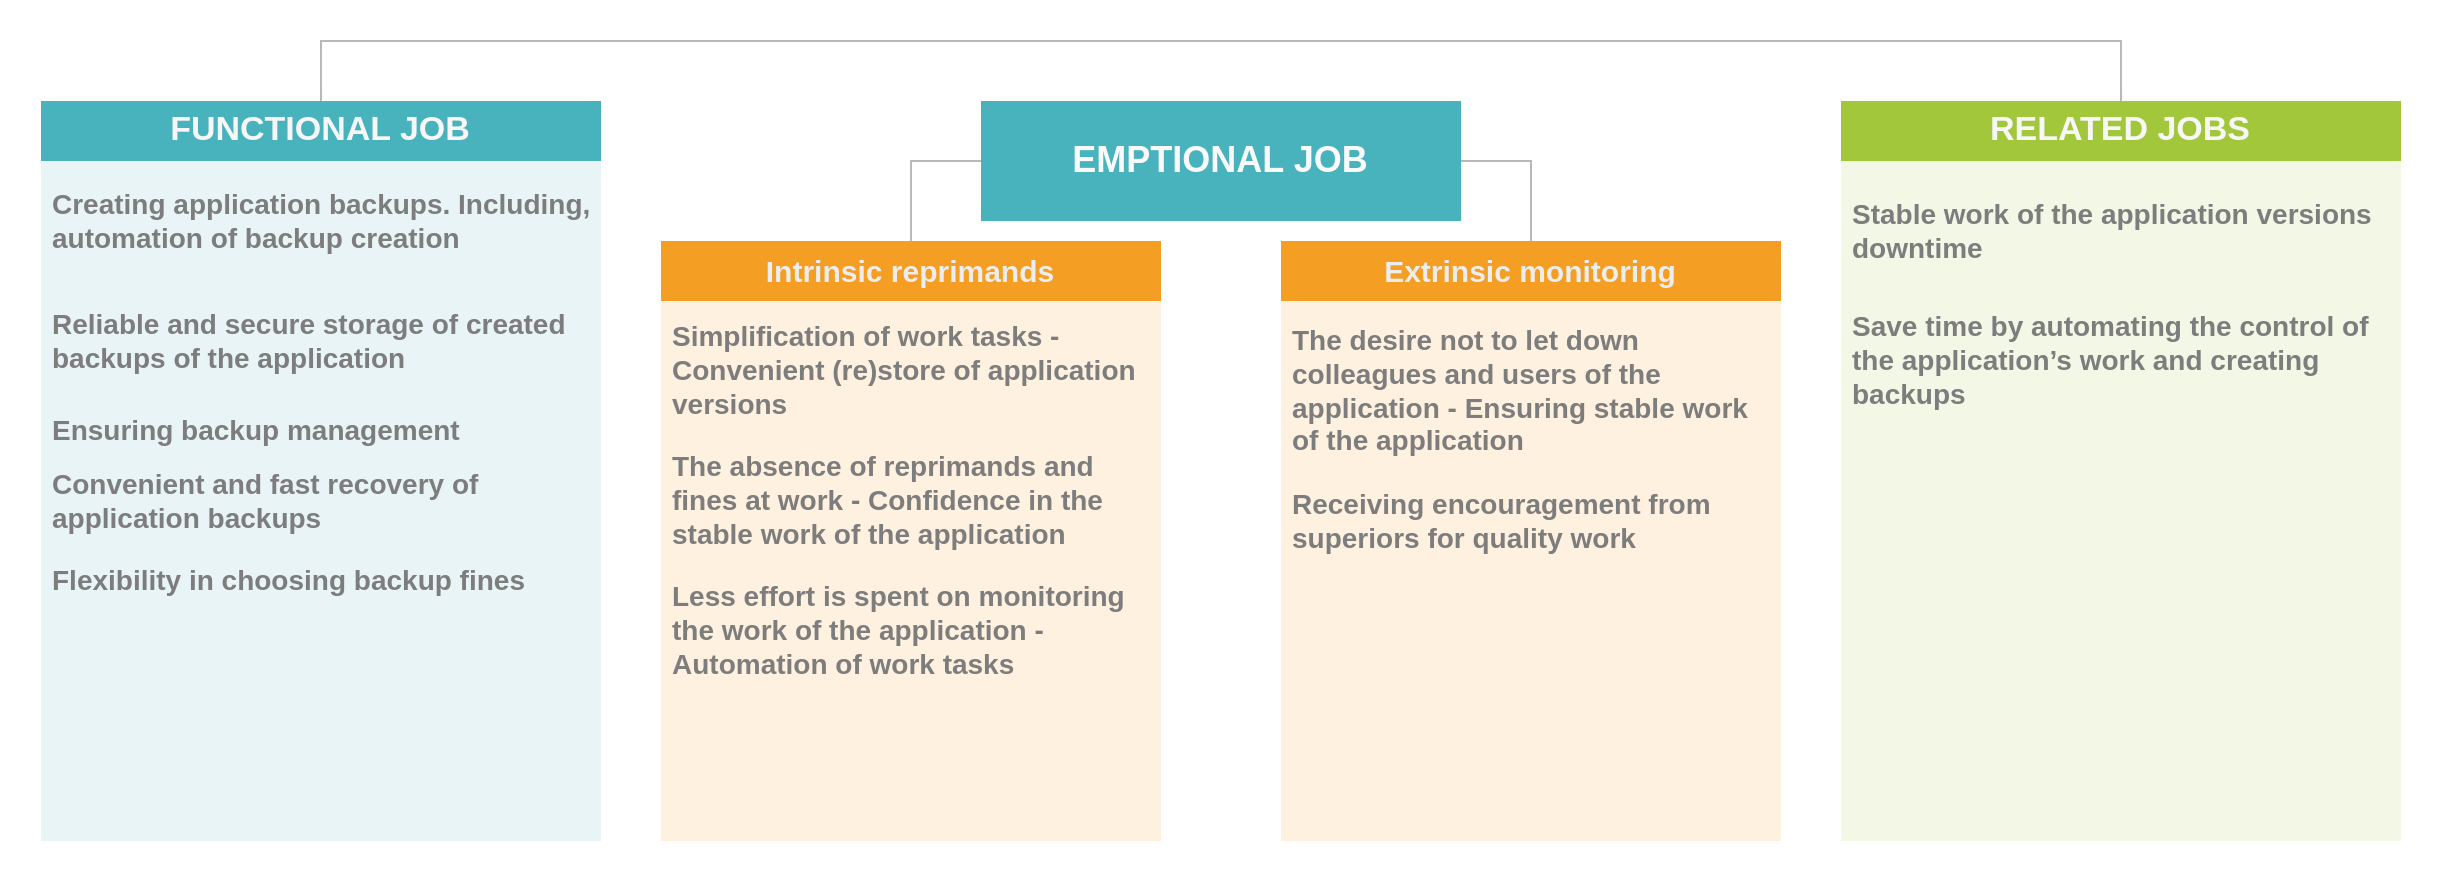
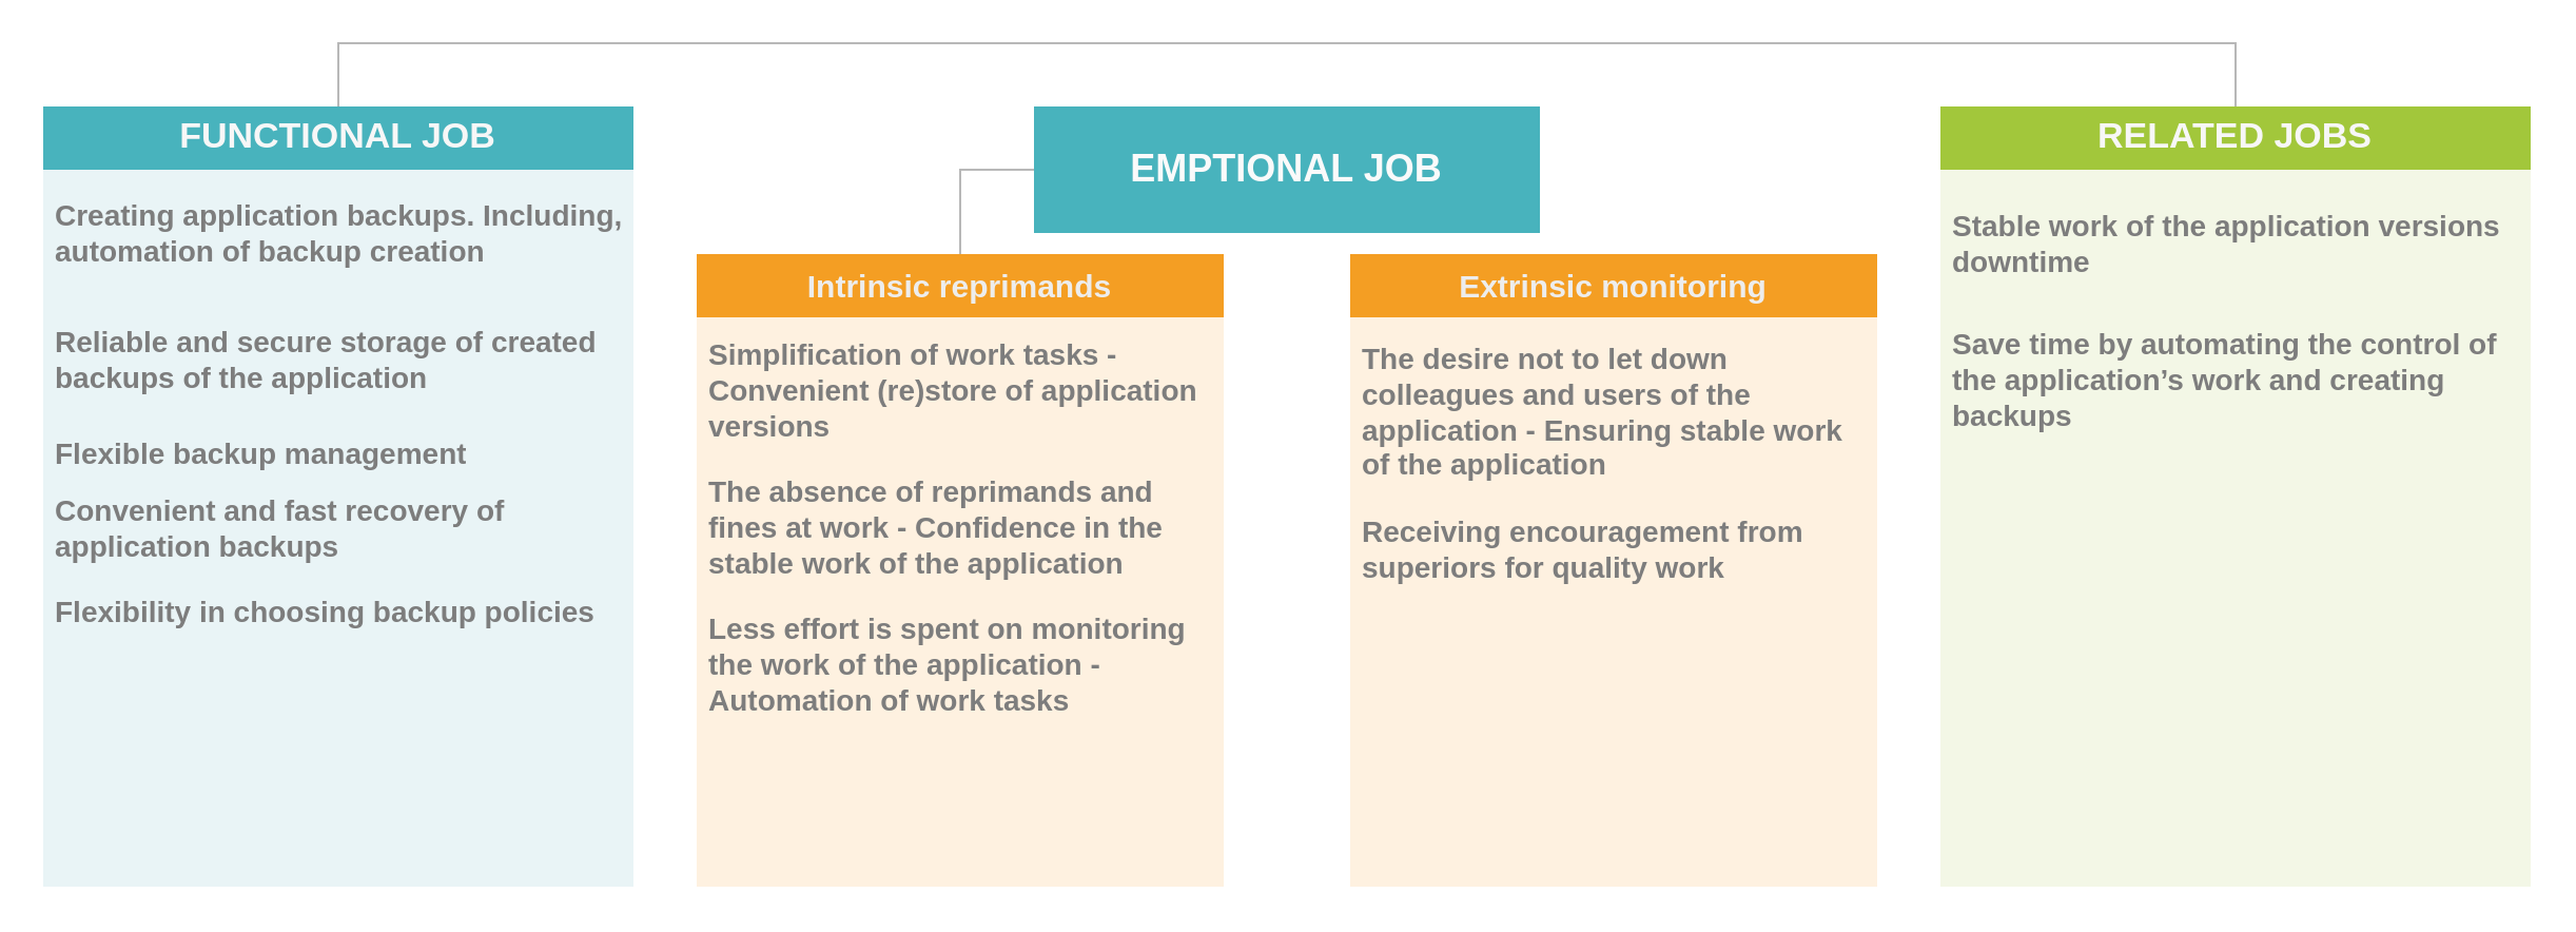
  <mxCell id="0" />
  <mxCell id="1" parent="0" />
  <mxCell id="2" value="&lt;font size=&quot;1&quot; style=&quot;&quot;&gt;&lt;b style=&quot;font-size: 18px;&quot;&gt;EMPTIONAL JOB&lt;/b&gt;&lt;/font&gt;" style="rounded=0;whiteSpace=wrap;html=1;fillColor=#48b3bd;fontColor=#FAFAFA;strokeColor=none;" parent="1" vertex="1"><mxGeometry x="490" y="50" width="240" height="60" as="geometry" /></mxCell>
  <mxCell id="3" value="FUNCTIONAL JOB" style="swimlane;fontStyle=1;childLayout=stackLayout;horizontal=1;startSize=30;horizontalStack=0;resizeParent=1;resizeParentMax=0;resizeLast=0;collapsible=1;marginBottom=0;whiteSpace=wrap;html=1;fillColor=#48b3bd;strokeColor=none;fontColor=#F7F7F7;fontSize=17;" parent="1" vertex="1"><mxGeometry x="20" y="50" width="280" height="370" as="geometry" /></mxCell>
  <mxCell id="4" value="&lt;span style=&quot;font-size: 14px;&quot; id=&quot;docs-internal-guid-42d45f28-7fff-6a86-afdd-adb71b96a9e5&quot;&gt;&lt;span style=&quot;font-size: 14px; font-family: Arial, sans-serif; background-color: transparent; font-variant-numeric: normal; font-variant-east-asian: normal; font-variant-alternates: normal; font-variant-position: normal; vertical-align: baseline; white-space-collapse: preserve;&quot;&gt;Creating application backups. Including, automation of backup creation&lt;/span&gt;&lt;/span&gt;" style="text;strokeColor=none;fillColor=#e9f4f6;align=left;verticalAlign=middle;spacingLeft=4;spacingRight=4;overflow=hidden;points=[[0,0.5],[1,0.5]];portConstraint=eastwest;rotatable=0;whiteSpace=wrap;html=1;fontSize=14;fontStyle=1;fontColor=#7D7D7D;" parent="3" vertex="1"><mxGeometry y="30" width="280" height="60" as="geometry" /></mxCell>
  <mxCell id="5" value="&lt;span style=&quot;font-size: 14px;&quot; id=&quot;docs-internal-guid-b99dd9df-7fff-7b02-8adb-97bbc54512f9&quot;&gt;&lt;span style=&quot;font-size: 14px; font-family: Arial, sans-serif; background-color: transparent; font-variant-numeric: normal; font-variant-east-asian: normal; font-variant-alternates: normal; font-variant-position: normal; vertical-align: baseline; white-space-collapse: preserve;&quot;&gt;Reliable and secure storage of created backups of the application&lt;/span&gt;&lt;/span&gt;" style="text;strokeColor=none;fillColor=#e9f4f6;align=left;verticalAlign=middle;spacingLeft=4;spacingRight=4;overflow=hidden;points=[[0,0.5],[1,0.5]];portConstraint=eastwest;rotatable=0;whiteSpace=wrap;html=1;fontSize=14;fontStyle=1;fontColor=#7D7D7D;" parent="3" vertex="1"><mxGeometry y="90" width="280" height="60" as="geometry" /></mxCell>
- <mxCell id="6" value="&lt;span style=&quot;font-size: 14px;&quot; id=&quot;docs-internal-guid-9442aab6-7fff-92b3-4aba-5b99118b1cf5&quot;&gt;&lt;span style=&quot;font-size: 14px; font-family: Arial, sans-serif; background-color: transparent; font-variant-numeric: normal; font-variant-east-asian: normal; font-variant-alternates: normal; font-variant-position: normal; vertical-align: baseline; white-space-collapse: preserve;&quot;&gt;Ensuring backup management&lt;/span&gt;&lt;/span&gt;" style="text;strokeColor=none;fillColor=#e9f4f6;align=left;verticalAlign=middle;spacingLeft=4;spacingRight=4;overflow=hidden;points=[[0,0.5],[1,0.5]];portConstraint=eastwest;rotatable=0;whiteSpace=wrap;html=1;fontSize=14;fontStyle=1;fontColor=#7D7D7D;" parent="3" vertex="1"><mxGeometry y="150" width="280" height="30" as="geometry" /></mxCell>
+ <mxCell id="6" value="&lt;span style=&quot;font-size: 14px;&quot; id=&quot;docs-internal-guid-9442aab6-7fff-92b3-4aba-5b99118b1cf5&quot;&gt;&lt;span style=&quot;font-size: 14px; font-family: Arial, sans-serif; background-color: transparent; font-variant-numeric: normal; font-variant-east-asian: normal; font-variant-alternates: normal; font-variant-position: normal; vertical-align: baseline; white-space-collapse: preserve;&quot;&gt;Flexible backup management&lt;/span&gt;&lt;/span&gt;" style="text;strokeColor=none;fillColor=#e9f4f6;align=left;verticalAlign=middle;spacingLeft=4;spacingRight=4;overflow=hidden;points=[[0,0.5],[1,0.5]];portConstraint=eastwest;rotatable=0;whiteSpace=wrap;html=1;fontSize=14;fontStyle=1;fontColor=#7D7D7D;" parent="3" vertex="1"><mxGeometry y="150" width="280" height="30" as="geometry" /></mxCell>
  <mxCell id="7" value="&lt;span style=&quot;font-size: 14px;&quot; id=&quot;docs-internal-guid-34529744-7fff-cbf4-f556-70ed03a76d50&quot;&gt;&lt;span style=&quot;font-size: 14px; font-family: Arial, sans-serif; background-color: transparent; font-variant-numeric: normal; font-variant-east-asian: normal; font-variant-alternates: normal; font-variant-position: normal; vertical-align: baseline; white-space-collapse: preserve;&quot;&gt;Convenient and fast recovery of application backups&lt;/span&gt;&lt;/span&gt;" style="text;strokeColor=none;fillColor=#e9f4f6;align=left;verticalAlign=middle;spacingLeft=4;spacingRight=4;overflow=hidden;points=[[0,0.5],[1,0.5]];portConstraint=eastwest;rotatable=0;whiteSpace=wrap;html=1;fontSize=14;fontStyle=1;fontColor=#7D7D7D;" parent="3" vertex="1"><mxGeometry y="180" width="280" height="40" as="geometry" /></mxCell>
- <mxCell id="8" value="&lt;span style=&quot;font-size: 14px;&quot; id=&quot;docs-internal-guid-5b516d79-7fff-dde4-b803-2499fe35dfc9&quot;&gt;&lt;span style=&quot;font-size: 14px; font-family: Arial, sans-serif; background-color: transparent; font-variant-numeric: normal; font-variant-east-asian: normal; font-variant-alternates: normal; font-variant-position: normal; vertical-align: baseline; white-space-collapse: preserve;&quot;&gt;Flexibility in choosing backup fines&lt;/span&gt;&lt;/span&gt;" style="text;strokeColor=none;fillColor=#e9f4f6;align=left;verticalAlign=middle;spacingLeft=4;spacingRight=4;overflow=hidden;points=[[0,0.5],[1,0.5]];portConstraint=eastwest;rotatable=0;whiteSpace=wrap;html=1;fontSize=14;fontStyle=1;fontColor=#7D7D7D;" parent="3" vertex="1"><mxGeometry y="220" width="280" height="40" as="geometry" /></mxCell>
+ <mxCell id="8" value="&lt;span style=&quot;font-size: 14px;&quot; id=&quot;docs-internal-guid-5b516d79-7fff-dde4-b803-2499fe35dfc9&quot;&gt;&lt;span style=&quot;font-size: 14px; font-family: Arial, sans-serif; background-color: transparent; font-variant-numeric: normal; font-variant-east-asian: normal; font-variant-alternates: normal; font-variant-position: normal; vertical-align: baseline; white-space-collapse: preserve;&quot;&gt;Flexibility in choosing backup policies&lt;/span&gt;&lt;/span&gt;" style="text;strokeColor=none;fillColor=#e9f4f6;align=left;verticalAlign=middle;spacingLeft=4;spacingRight=4;overflow=hidden;points=[[0,0.5],[1,0.5]];portConstraint=eastwest;rotatable=0;whiteSpace=wrap;html=1;fontSize=14;fontStyle=1;fontColor=#7D7D7D;" parent="3" vertex="1"><mxGeometry y="220" width="280" height="40" as="geometry" /></mxCell>
  <mxCell id="9" value="" style="text;strokeColor=none;fillColor=#e9f4f6;align=left;verticalAlign=middle;spacingLeft=4;spacingRight=4;overflow=hidden;points=[[0,0.5],[1,0.5]];portConstraint=eastwest;rotatable=0;whiteSpace=wrap;html=1;fontSize=15;" parent="3" vertex="1"><mxGeometry y="260" width="280" height="110" as="geometry" /></mxCell>
  <mxCell id="10" value="&lt;font style=&quot;font-size: 15px;&quot; color=&quot;#ededed&quot;&gt;&lt;span style=&quot;font-size: 15px;&quot;&gt;Intrinsic reprimands&lt;/span&gt;&lt;/font&gt;" style="swimlane;fontStyle=1;childLayout=stackLayout;horizontal=1;startSize=30;horizontalStack=0;resizeParent=1;resizeParentMax=0;resizeLast=0;collapsible=1;marginBottom=0;whiteSpace=wrap;html=1;fillColor=#f49e23;strokeColor=none;fontSize=15;" parent="1" vertex="1"><mxGeometry x="330" y="120" width="250" height="300" as="geometry" /></mxCell>
  <mxCell id="11" value="&lt;span style=&quot;font-size: 14px;&quot; id=&quot;docs-internal-guid-139178d3-7fff-be71-33d1-3ac6cac1263e&quot;&gt;&lt;span style=&quot;font-size: 14px; font-family: Arial, sans-serif; background-color: transparent; font-variant-numeric: normal; font-variant-east-asian: normal; font-variant-alternates: normal; font-variant-position: normal; vertical-align: baseline; white-space-collapse: preserve;&quot;&gt;Simplification of work tasks - Convenient (re)store of application versions&lt;/span&gt;&lt;/span&gt;" style="text;strokeColor=none;fillColor=#fef1e0;align=left;verticalAlign=middle;spacingLeft=4;spacingRight=4;overflow=hidden;points=[[0,0.5],[1,0.5]];portConstraint=eastwest;rotatable=0;whiteSpace=wrap;html=1;fontSize=14;fontStyle=1;fontColor=#7D7D7D;" parent="10" vertex="1"><mxGeometry y="30" width="250" height="70" as="geometry" /></mxCell>
  <mxCell id="12" value="&lt;span style=&quot;font-size: 14px;&quot; id=&quot;docs-internal-guid-c56897fc-7fff-fe62-4c08-2698dbbcb0fe&quot;&gt;&lt;span style=&quot;font-size: 14px; font-family: Arial, sans-serif; background-color: transparent; font-variant-numeric: normal; font-variant-east-asian: normal; font-variant-alternates: normal; font-variant-position: normal; vertical-align: baseline; white-space-collapse: preserve;&quot;&gt;The absence of reprimands and fines at work - Confidence in the stable work of the application &lt;/span&gt;&lt;/span&gt;" style="text;strokeColor=none;fillColor=#fef1e0;align=left;verticalAlign=middle;spacingLeft=4;spacingRight=4;overflow=hidden;points=[[0,0.5],[1,0.5]];portConstraint=eastwest;rotatable=0;whiteSpace=wrap;html=1;fontSize=14;fontStyle=1;fontColor=#7D7D7D;" parent="10" vertex="1"><mxGeometry y="100" width="250" height="60" as="geometry" /></mxCell>
  <mxCell id="13" value="&lt;span style=&quot;font-size: 14px;&quot; id=&quot;docs-internal-guid-c43745b2-7fff-14fa-af44-9c04e086818f&quot;&gt;&lt;span style=&quot;font-size: 14px; font-family: Arial, sans-serif; background-color: transparent; font-variant-numeric: normal; font-variant-east-asian: normal; font-variant-alternates: normal; font-variant-position: normal; vertical-align: baseline; white-space-collapse: preserve;&quot;&gt;Less effort is spent on monitoring the work of the application - Automation of work tasks&lt;/span&gt;&lt;/span&gt;" style="text;strokeColor=none;fillColor=#fef1e0;align=left;verticalAlign=middle;spacingLeft=4;spacingRight=4;overflow=hidden;points=[[0,0.5],[1,0.5]];portConstraint=eastwest;rotatable=0;whiteSpace=wrap;html=1;fontSize=14;fontStyle=1;fontColor=#7D7D7D;" parent="10" vertex="1"><mxGeometry y="160" width="250" height="70" as="geometry" /></mxCell>
  <mxCell id="14" value="" style="text;strokeColor=none;fillColor=#fef1e0;align=left;verticalAlign=middle;spacingLeft=4;spacingRight=4;overflow=hidden;points=[[0,0.5],[1,0.5]];portConstraint=eastwest;rotatable=0;whiteSpace=wrap;html=1;fontSize=15;" parent="10" vertex="1"><mxGeometry y="230" width="250" height="70" as="geometry" /></mxCell>
  <mxCell id="15" value="RELATED JOBS" style="swimlane;fontStyle=1;childLayout=stackLayout;horizontal=1;startSize=30;horizontalStack=0;resizeParent=1;resizeParentMax=0;resizeLast=0;collapsible=1;marginBottom=0;whiteSpace=wrap;html=1;fillColor=#a2c73b;strokeColor=none;fontColor=#F7F7F7;fontSize=17;" parent="1" vertex="1"><mxGeometry x="920" y="50" width="280" height="370" as="geometry" /></mxCell>
  <mxCell id="16" value="&lt;span style=&quot;font-size: 14px;&quot; id=&quot;docs-internal-guid-44ac596f-7fff-5714-cf4f-4ffbec55d922&quot;&gt;&lt;span style=&quot;font-size: 14px; font-family: Arial, sans-serif; background-color: transparent; font-variant-numeric: normal; font-variant-east-asian: normal; font-variant-alternates: normal; font-variant-position: normal; vertical-align: baseline; white-space-collapse: preserve;&quot;&gt;Stable work of the application versions downtime&lt;/span&gt;&lt;/span&gt;" style="text;strokeColor=none;fillColor=#f3f7e6;align=left;verticalAlign=middle;spacingLeft=4;spacingRight=4;overflow=hidden;points=[[0,0.5],[1,0.5]];portConstraint=eastwest;rotatable=0;whiteSpace=wrap;html=1;fontSize=14;fontStyle=1;fontColor=#7D7D7D;" parent="15" vertex="1"><mxGeometry y="30" width="280" height="70" as="geometry" /></mxCell>
  <mxCell id="17" value="&lt;span style=&quot;font-size: 14px;&quot; id=&quot;docs-internal-guid-e8816009-7fff-6d38-04c2-4aa179c56acb&quot;&gt;&lt;span style=&quot;font-size: 14px; font-family: Arial, sans-serif; background-color: transparent; font-variant-numeric: normal; font-variant-east-asian: normal; font-variant-alternates: normal; font-variant-position: normal; vertical-align: baseline; white-space-collapse: preserve;&quot;&gt;Save time by automating the control of the application’s work and creating backups&lt;/span&gt;&lt;/span&gt;" style="text;strokeColor=none;fillColor=#f3f7e6;align=left;verticalAlign=middle;spacingLeft=4;spacingRight=4;overflow=hidden;points=[[0,0.5],[1,0.5]];portConstraint=eastwest;rotatable=0;whiteSpace=wrap;html=1;fontSize=14;fontStyle=1;fontColor=#7D7D7D;" parent="15" vertex="1"><mxGeometry y="100" width="280" height="60" as="geometry" /></mxCell>
  <mxCell id="18" value="" style="text;strokeColor=none;fillColor=#f3f7e6;align=left;verticalAlign=middle;spacingLeft=4;spacingRight=4;overflow=hidden;points=[[0,0.5],[1,0.5]];portConstraint=eastwest;rotatable=0;whiteSpace=wrap;html=1;fontSize=15;" parent="15" vertex="1"><mxGeometry y="160" width="280" height="210" as="geometry" /></mxCell>
  <mxCell id="19" value="&lt;font style=&quot;font-size: 15px;&quot; color=&quot;#ededed&quot;&gt;&lt;span style=&quot;font-size: 15px;&quot;&gt;Extrinsic monitoring&lt;/span&gt;&lt;/font&gt;" style="swimlane;fontStyle=1;childLayout=stackLayout;horizontal=1;startSize=30;horizontalStack=0;resizeParent=1;resizeParentMax=0;resizeLast=0;collapsible=1;marginBottom=0;whiteSpace=wrap;html=1;fillColor=#f49e23;strokeColor=none;fontSize=15;" parent="1" vertex="1"><mxGeometry x="640" y="120" width="250" height="300" as="geometry" /></mxCell>
  <mxCell id="20" value="&lt;span style=&quot;font-size: 14px;&quot; id=&quot;docs-internal-guid-78b54c04-7fff-26c9-184a-bd2fc62f3d6f&quot;&gt;&lt;span style=&quot;font-size: 14px; font-family: Arial, sans-serif; background-color: transparent; font-variant-numeric: normal; font-variant-east-asian: normal; font-variant-alternates: normal; font-variant-position: normal; vertical-align: baseline; white-space-collapse: preserve;&quot;&gt;The desire not to let down colleagues and users of the application - Ensuring stable work of the application&lt;/span&gt;&lt;/span&gt;" style="text;strokeColor=none;fillColor=#fef1e0;align=left;verticalAlign=middle;spacingLeft=4;spacingRight=4;overflow=hidden;points=[[0,0.5],[1,0.5]];portConstraint=eastwest;rotatable=0;whiteSpace=wrap;html=1;fontSize=14;fontStyle=1;fontColor=#7D7D7D;" parent="19" vertex="1"><mxGeometry y="30" width="250" height="90" as="geometry" /></mxCell>
  <mxCell id="21" value="&lt;span style=&quot;font-size: 14px;&quot; id=&quot;docs-internal-guid-ba557207-7fff-3a96-7f5b-988de71ece12&quot;&gt;&lt;span style=&quot;font-size: 14px; font-family: Arial, sans-serif; background-color: transparent; font-variant-numeric: normal; font-variant-east-asian: normal; font-variant-alternates: normal; font-variant-position: normal; vertical-align: baseline; white-space-collapse: preserve;&quot;&gt;Receiving encouragement from superiors for quality work&lt;/span&gt;&lt;/span&gt;" style="text;strokeColor=none;fillColor=#fef1e0;align=left;verticalAlign=middle;spacingLeft=4;spacingRight=4;overflow=hidden;points=[[0,0.5],[1,0.5]];portConstraint=eastwest;rotatable=0;whiteSpace=wrap;html=1;fontSize=14;fontStyle=1;fontColor=#7D7D7D;" parent="19" vertex="1"><mxGeometry y="120" width="250" height="40" as="geometry" /></mxCell>
  <mxCell id="22" value="" style="text;strokeColor=none;fillColor=#fef1e0;align=left;verticalAlign=middle;spacingLeft=4;spacingRight=4;overflow=hidden;points=[[0,0.5],[1,0.5]];portConstraint=eastwest;rotatable=0;whiteSpace=wrap;html=1;fontSize=15;" parent="19" vertex="1"><mxGeometry y="160" width="250" height="140" as="geometry" /></mxCell>
  <mxCell id="23" value="" style="endArrow=none;html=1;rounded=0;strokeColor=#b8b8b8;exitX=0.5;exitY=0;exitDx=0;exitDy=0;" parent="1" source="15" edge="1"><mxGeometry width="50" height="50" relative="1" as="geometry"><mxPoint x="620" y="80" as="sourcePoint" /><mxPoint x="610" y="20" as="targetPoint" /><Array as="points"><mxPoint x="1060" y="20" /></Array></mxGeometry></mxCell>
  <mxCell id="24" value="" style="endArrow=none;html=1;rounded=0;strokeColor=#b8b8b8;exitX=0.5;exitY=0;exitDx=0;exitDy=0;" parent="1" source="3" edge="1"><mxGeometry width="50" height="50" relative="1" as="geometry"><mxPoint x="1110" y="80" as="sourcePoint" /><mxPoint x="610" y="20" as="targetPoint" /><Array as="points"><mxPoint x="160" y="20" /></Array></mxGeometry></mxCell>
  <mxCell id="25" value="" style="endArrow=none;html=1;rounded=0;strokeColor=#b8b8b8;entryX=0;entryY=0.5;entryDx=0;entryDy=0;exitX=0.5;exitY=0;exitDx=0;exitDy=0;" parent="1" source="10" target="2" edge="1"><mxGeometry width="50" height="50" relative="1" as="geometry"><mxPoint x="620" y="60" as="sourcePoint" /><mxPoint x="620" y="-40" as="targetPoint" /><Array as="points"><mxPoint x="455" y="80" /></Array></mxGeometry></mxCell>
- <mxCell id="26" value="" style="endArrow=none;html=1;rounded=0;strokeColor=#b8b8b8;entryX=1;entryY=0.5;entryDx=0;entryDy=0;exitX=0.5;exitY=0;exitDx=0;exitDy=0;" parent="1" source="19" target="2" edge="1"><mxGeometry width="50" height="50" relative="1" as="geometry"><mxPoint x="480" y="180" as="sourcePoint" /><mxPoint x="500" y="90" as="targetPoint" /><Array as="points"><mxPoint x="765" y="80" /></Array></mxGeometry></mxCell>
